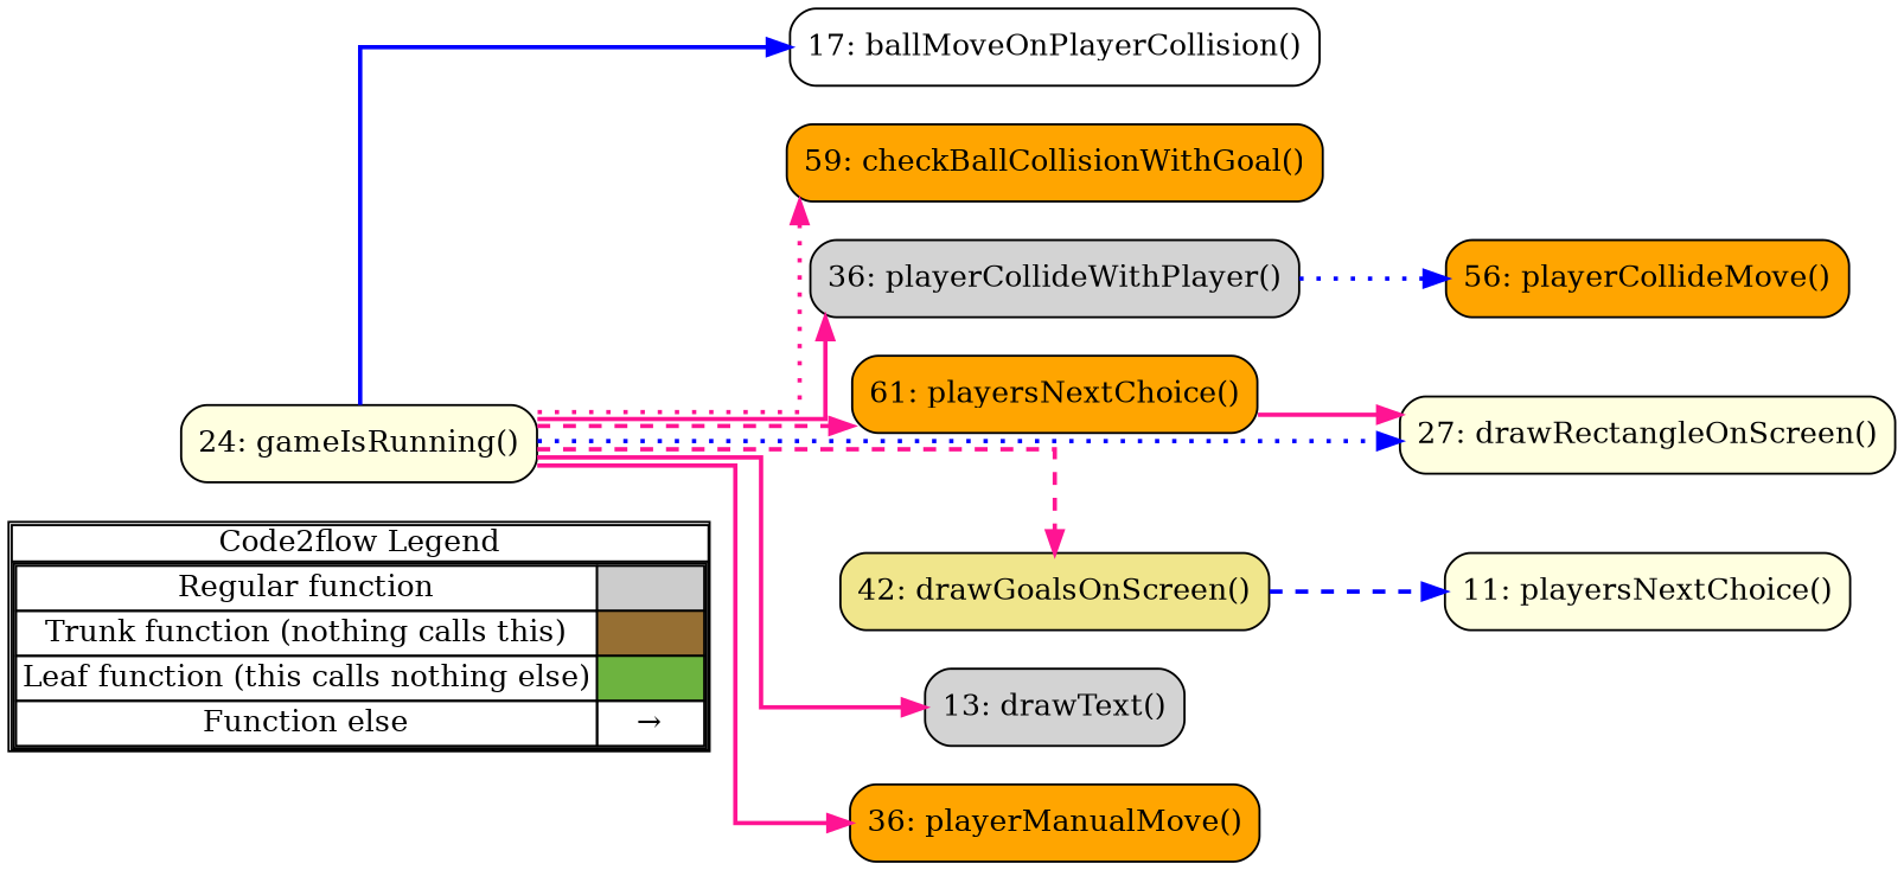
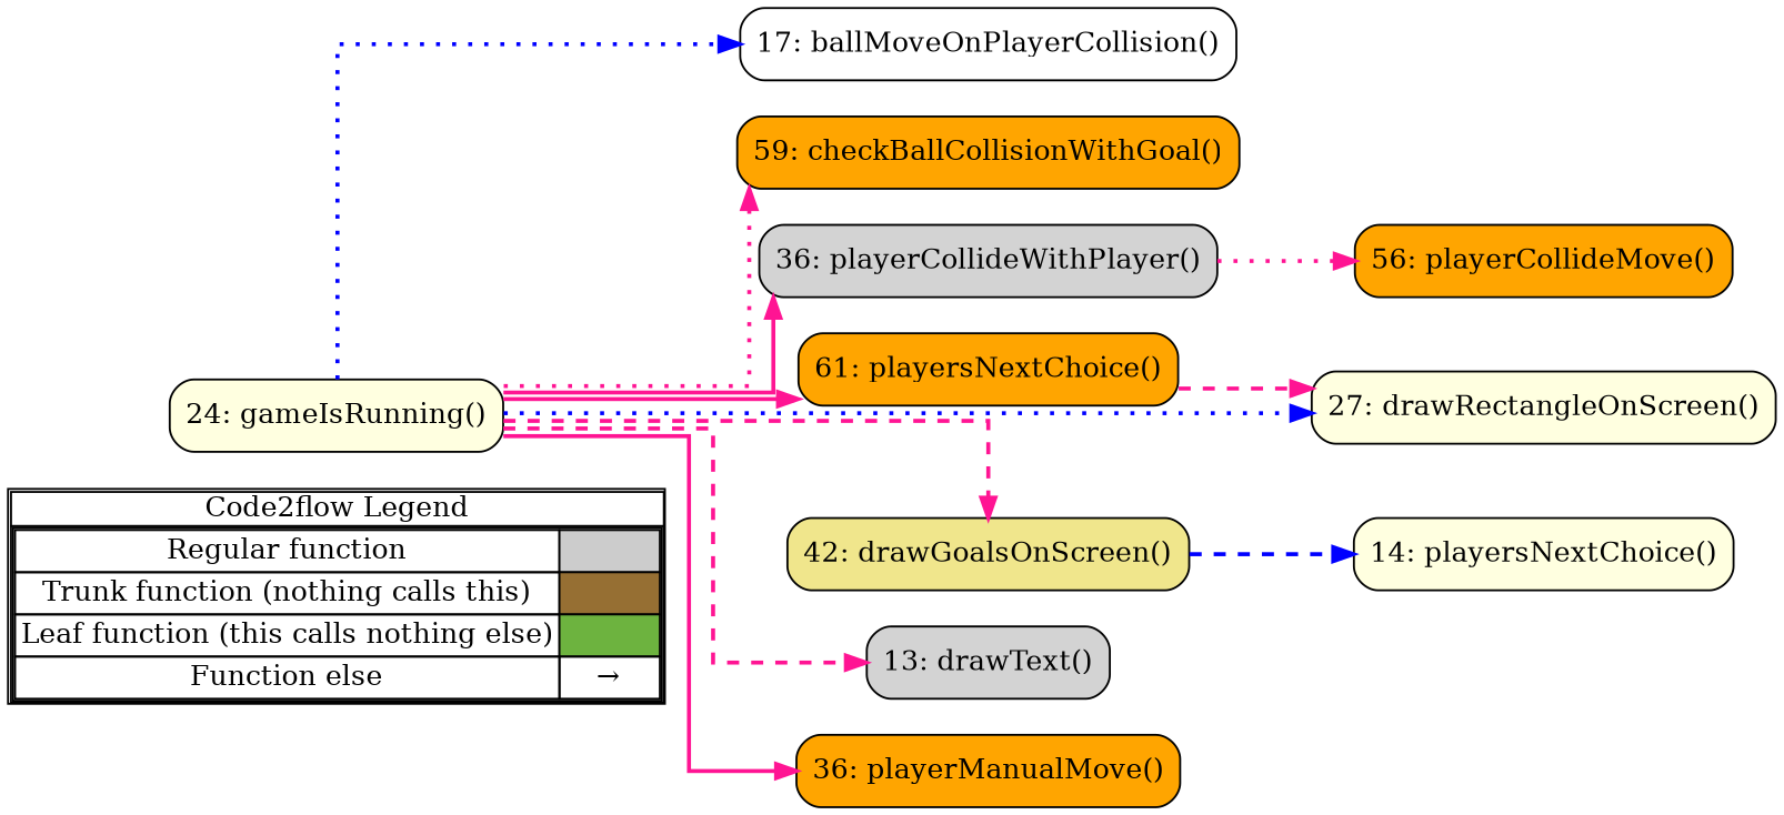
  digraph {
    concentrate=true
    rankdir=LR
    splines=ortho
    node [shape=rect fillcolor=orange style="rounded,filled"]
    edge [color=deeppink penwidth=2 style=dashed]
    n1 [label=<         <table cellspacing="0" cellpadding="0" border="1"><tr><td>Code2flow Legend</td></tr><tr><td>         <table cellspacing="0">         <tr><td>Regular function</td><td width="50px" bgcolor='#cccccc'></td></tr>         <tr><td>Trunk function (nothing calls this)</td><td bgcolor='#966F33'></td></tr>         <tr><td>Leaf function (this calls nothing else)</td><td bgcolor='#6db33f'></td></tr>         <tr><td>Function else</td><td><font color='black'>&#8594;</font></td></tr>         </table></td></tr></table>         > margin=0 shape=none fillcolor="" style=""]
    n2 [fillcolor=white label="17: ballMoveOnPlayerCollision()"]
    n3 [label="59: checkBallCollisionWithGoal()"]
    n4 [fillcolor=lightgrey label="36: playerCollideWithPlayer()"]
    n5 [label="61: playersNextChoice()"]
    n6 [fillcolor=khaki label="42: drawGoalsOnScreen()"]
    n7 [fillcolor=lightyellow label="27: drawRectangleOnScreen()"]
    n8 [fillcolor=lightgrey label="13: drawText()"]
    n9 [fillcolor=lightyellow label="24: gameIsRunning()"]
    n10 [label="56: playerCollideMove()"]
    n11 [label="36: playerManualMove()"]
-   n12 [fillcolor=lightyellow label="11: playersNextChoice()"]
+   n12 [fillcolor=lightyellow label="14: playersNextChoice()"]
    subgraph sub_1 {
      label=legend
      rank=min
      n1
    }
    subgraph sub_2 {
      label="File: Collision"
      style=dotted
      n2
      n3
      n4
    }
    subgraph sub_3 {
      label="File: Drawing"
      style=dotted
      n5
      n6
      n7
      n8
    }
    subgraph sub_4 {
      label="File: GameActions"
      style=dotted
      n9
    }
    subgraph sub_5 {
      label="File: Movement"
      style=dotted
      n10
      n11
    }
    subgraph sub_6 {
      label="File: RobotChoice"
      style=dotted
      n12
    }
-   n4 -> n10 [color=blue style=dotted]
-   n5 -> n7 [style=bold]
+   n4 -> n10 [style=dotted]
+   n5 -> n7
    n6 -> n12 [color=blue]
-   n9 -> n2 [color=blue style=bold]
+   n9 -> n2 [color=blue style=dotted]
    n9 -> n3 [style=dotted]
    n9 -> n4 [style=bold]
-   n9 -> n5
+   n9 -> n5 [style=bold]
    n9 -> n6
    n9 -> n7 [color=blue style=dotted]
-   n9 -> n8 [style=bold]
+   n9 -> n8
    n9 -> n11 [style=bold]
  }
